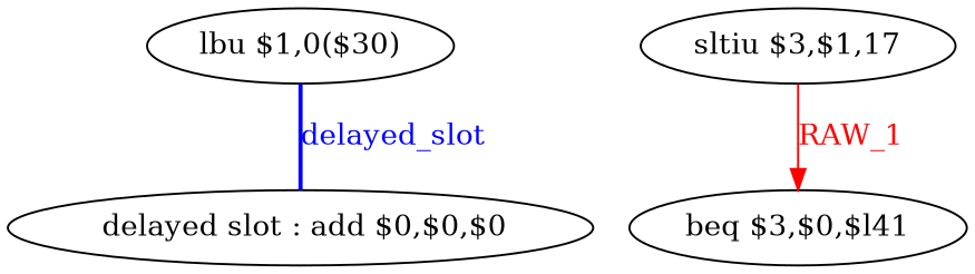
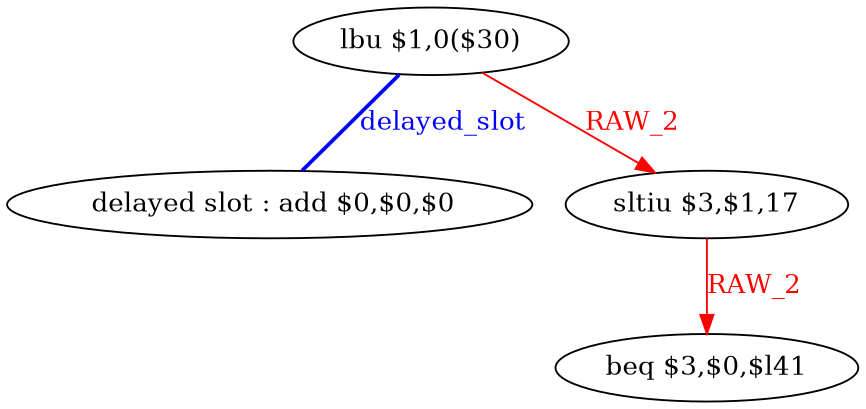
  digraph {
    node [shape=ellipse]
    edge [color=red fontcolor=red]
    n1 [label=" delayed slot : add $0,$0,$0"]
    n2 [label="beq $3,$0,$l41"]
    n3 [label="lbu $1,0($30)"]
    n4 [label="sltiu $3,$1,17"]
    n3 -> n1 [color=blue dir=none fontcolor=blue label=delayed_slot style=bold]
-   n4 -> n2 [label=RAW_1]
+   n3 -> n4 [label=RAW_2]
+   n4 -> n2 [label=RAW_2]
  }
